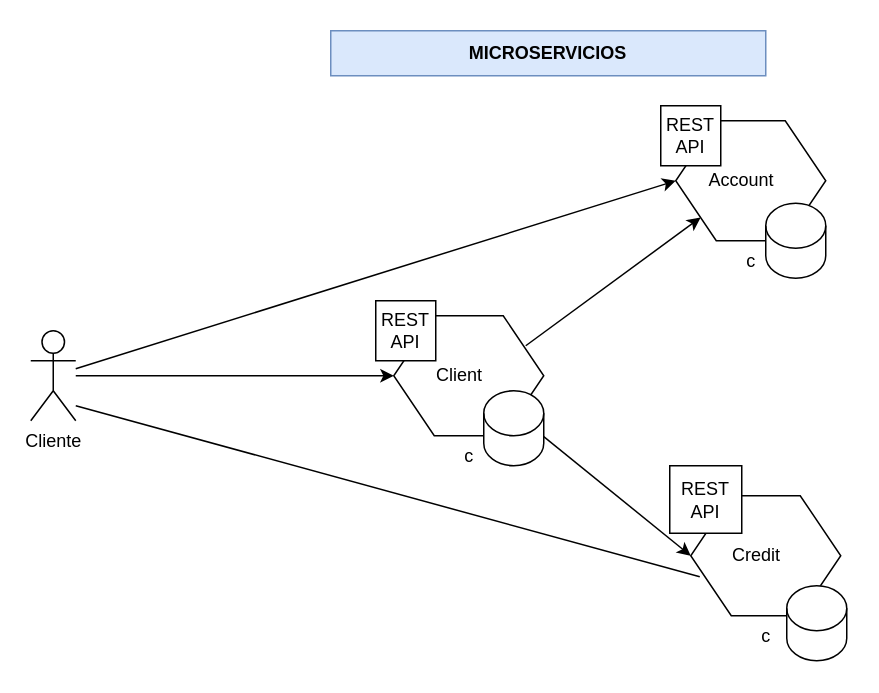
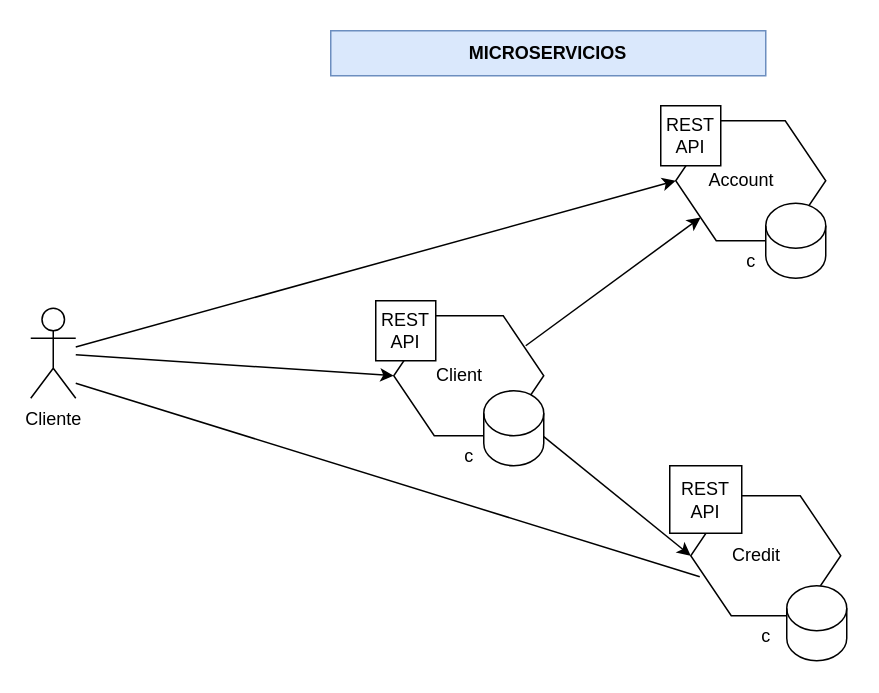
  <mxCell id="0" />
  <mxCell id="1" parent="0" />
  <mxCell id="2" value="c" style="verticalLabelPosition=bottom;verticalAlign=top;html=1;shape=hexagon;perimeter=hexagonPerimeter2;arcSize=6;size=0.27;" vertex="1" parent="1"><mxGeometry x="262" y="210" width="100" height="80" as="geometry" /></mxCell>
  <mxCell id="3" value="Client" style="text;html=1;strokeColor=none;fillColor=none;align=center;verticalAlign=middle;whiteSpace=wrap;rounded=0;" vertex="1" parent="1"><mxGeometry x="276" y="235" width="60" height="30" as="geometry" /></mxCell>
  <mxCell id="4" value="c" style="verticalLabelPosition=bottom;verticalAlign=top;html=1;shape=hexagon;perimeter=hexagonPerimeter2;arcSize=6;size=0.27;" vertex="1" parent="1"><mxGeometry x="450" y="80" width="100" height="80" as="geometry" /></mxCell>
  <mxCell id="5" value="Account" style="text;html=1;strokeColor=none;fillColor=none;align=center;verticalAlign=middle;whiteSpace=wrap;rounded=0;" vertex="1" parent="1"><mxGeometry x="464" y="105" width="60" height="30" as="geometry" /></mxCell>
  <mxCell id="6" value="c" style="verticalLabelPosition=bottom;verticalAlign=top;html=1;shape=hexagon;perimeter=hexagonPerimeter2;arcSize=6;size=0.27;" vertex="1" parent="1"><mxGeometry x="460" y="330" width="100" height="80" as="geometry" /></mxCell>
  <mxCell id="7" value="Credit" style="text;html=1;strokeColor=none;fillColor=none;align=center;verticalAlign=middle;whiteSpace=wrap;rounded=0;" vertex="1" parent="1"><mxGeometry x="474" y="355" width="60" height="30" as="geometry" /></mxCell>
- <mxCell id="8" value="Cliente" style="shape=umlActor;verticalLabelPosition=bottom;verticalAlign=top;html=1;outlineConnect=0;" vertex="1" parent="1"><mxGeometry x="20" y="220" width="30" height="60" as="geometry" /></mxCell>
+ <mxCell id="8" value="Cliente" style="shape=umlActor;verticalLabelPosition=bottom;verticalAlign=top;html=1;outlineConnect=0;" vertex="1" parent="1"><mxGeometry x="20" y="205" width="30" height="60" as="geometry" /></mxCell>
  <mxCell id="9" value="MICROSERVICIOS" style="text;html=1;strokeColor=#6c8ebf;fillColor=#dae8fc;align=center;verticalAlign=middle;whiteSpace=wrap;rounded=0;fontStyle=1" vertex="1" parent="1"><mxGeometry x="220" y="20" width="290" height="30" as="geometry" /></mxCell>
  <mxCell id="10" value="" style="rounded=0;whiteSpace=wrap;html=1;" vertex="1" parent="1"><mxGeometry x="250" y="200" width="40" height="40" as="geometry" /></mxCell>
  <mxCell id="11" value="REST&lt;br&gt;API" style="text;html=1;strokeColor=none;fillColor=none;align=center;verticalAlign=middle;whiteSpace=wrap;rounded=0;" vertex="1" parent="1"><mxGeometry x="240" y="205" width="60" height="30" as="geometry" /></mxCell>
  <mxCell id="12" value="" style="rounded=0;whiteSpace=wrap;html=1;" vertex="1" parent="1"><mxGeometry x="446" y="310" width="48" height="45" as="geometry" /></mxCell>
  <mxCell id="13" value="" style="rounded=0;whiteSpace=wrap;html=1;" vertex="1" parent="1"><mxGeometry x="440" y="70" width="40" height="40" as="geometry" /></mxCell>
  <mxCell id="14" value="REST&lt;br&gt;API" style="text;html=1;strokeColor=none;fillColor=none;align=center;verticalAlign=middle;whiteSpace=wrap;rounded=0;" vertex="1" parent="1"><mxGeometry x="440" y="317.5" width="60" height="30" as="geometry" /></mxCell>
  <mxCell id="15" value="REST&lt;br&gt;API" style="text;html=1;strokeColor=none;fillColor=none;align=center;verticalAlign=middle;whiteSpace=wrap;rounded=0;" vertex="1" parent="1"><mxGeometry x="430" y="75" width="60" height="30" as="geometry" /></mxCell>
  <mxCell id="16" value="" style="endArrow=classic;html=1;rounded=0;" edge="1" parent="1" target="4"><mxGeometry width="50" height="50" relative="1" as="geometry"><mxPoint x="350" y="230" as="sourcePoint" /><mxPoint x="400" y="180" as="targetPoint" /></mxGeometry></mxCell>
  <mxCell id="17" value="" style="endArrow=classic;html=1;rounded=0;entryX=0;entryY=0.5;entryDx=0;entryDy=0;" edge="1" parent="1" source="2" target="6"><mxGeometry width="50" height="50" relative="1" as="geometry"><mxPoint x="360" y="240" as="sourcePoint" /><mxPoint x="477" y="155" as="targetPoint" /></mxGeometry></mxCell>
  <mxCell id="18" value="" style="endArrow=classic;html=1;rounded=0;entryX=0;entryY=0.5;entryDx=0;entryDy=0;" edge="1" parent="1" source="8" target="2"><mxGeometry width="50" height="50" relative="1" as="geometry"><mxPoint x="100" y="275" as="sourcePoint" /><mxPoint x="217" y="190" as="targetPoint" /></mxGeometry></mxCell>
  <mxCell id="19" value="" style="shape=cylinder3;whiteSpace=wrap;html=1;boundedLbl=1;backgroundOutline=1;size=15;" vertex="1" parent="1"><mxGeometry x="322" y="260" width="40" height="50" as="geometry" /></mxCell>
  <mxCell id="20" value="" style="shape=cylinder3;whiteSpace=wrap;html=1;boundedLbl=1;backgroundOutline=1;size=15;" vertex="1" parent="1"><mxGeometry x="510" y="135" width="40" height="50" as="geometry" /></mxCell>
  <mxCell id="21" value="" style="shape=cylinder3;whiteSpace=wrap;html=1;boundedLbl=1;backgroundOutline=1;size=15;" vertex="1" parent="1"><mxGeometry x="524" y="390" width="40" height="50" as="geometry" /></mxCell>
  <mxCell id="22" value="" style="endArrow=classic;html=1;rounded=0;entryX=0;entryY=0.5;entryDx=0;entryDy=0;" edge="1" parent="1" source="8" target="4"><mxGeometry width="50" height="50" relative="1" as="geometry"><mxPoint x="350" y="230" as="sourcePoint" /><mxPoint x="400" y="180" as="targetPoint" /></mxGeometry></mxCell>
  <mxCell id="23" value="" style="endArrow=none;html=1;rounded=0;exitX=1;exitY=0.833;exitDx=0;exitDy=0;exitPerimeter=0;entryX=-0.133;entryY=0.967;entryDx=0;entryDy=0;entryPerimeter=0;" edge="1" parent="1" source="8" target="7"><mxGeometry width="50" height="50" relative="1" as="geometry"><mxPoint x="350" y="230" as="sourcePoint" /><mxPoint x="400" y="180" as="targetPoint" /></mxGeometry></mxCell>
